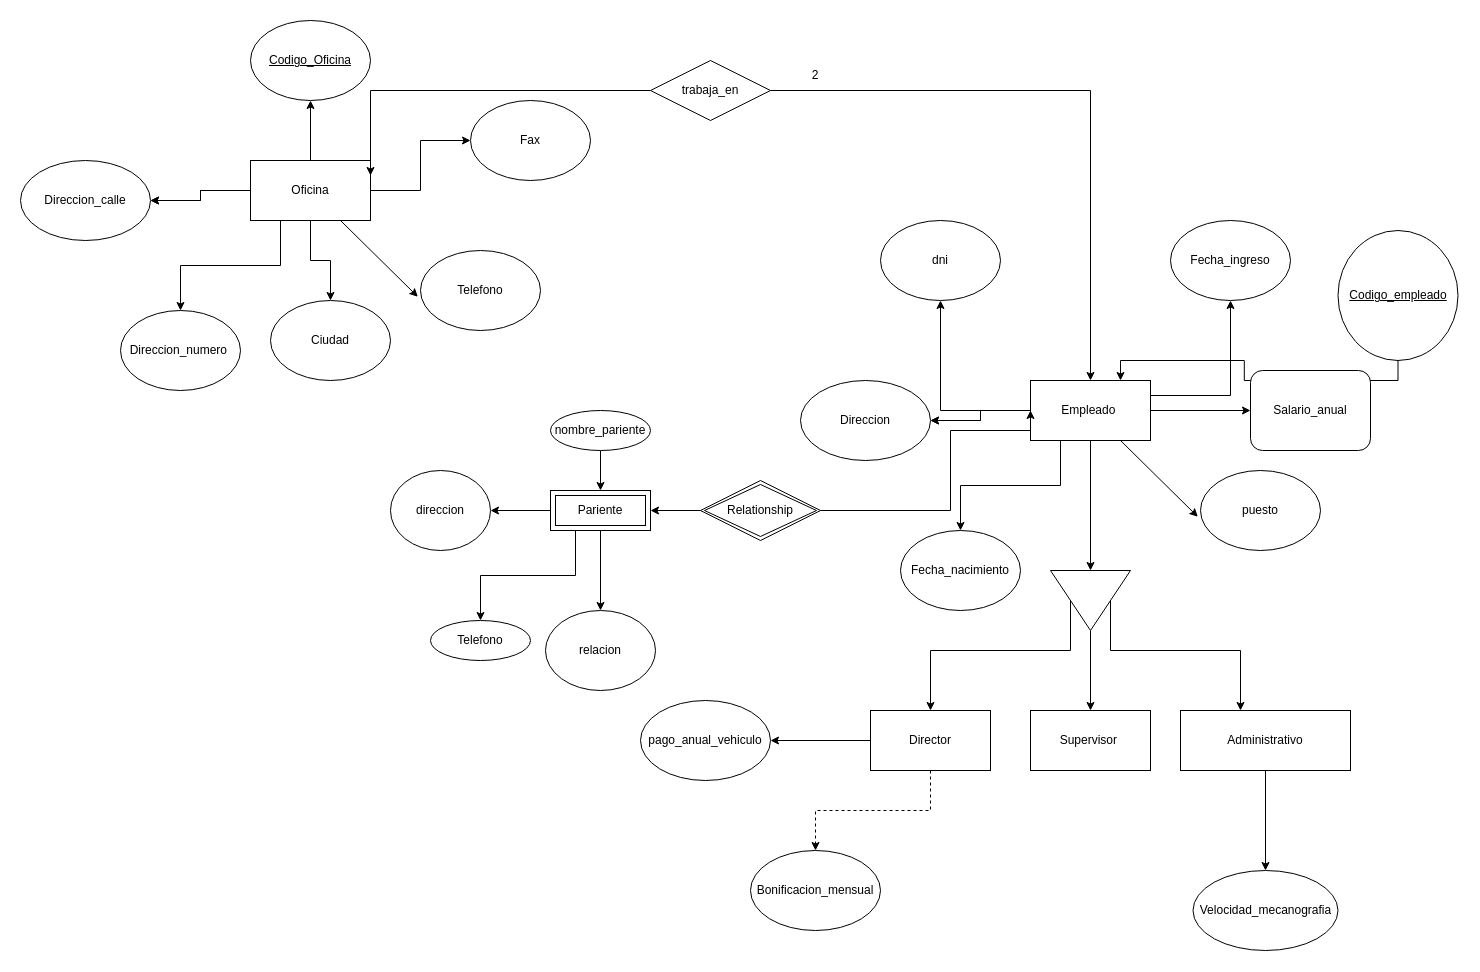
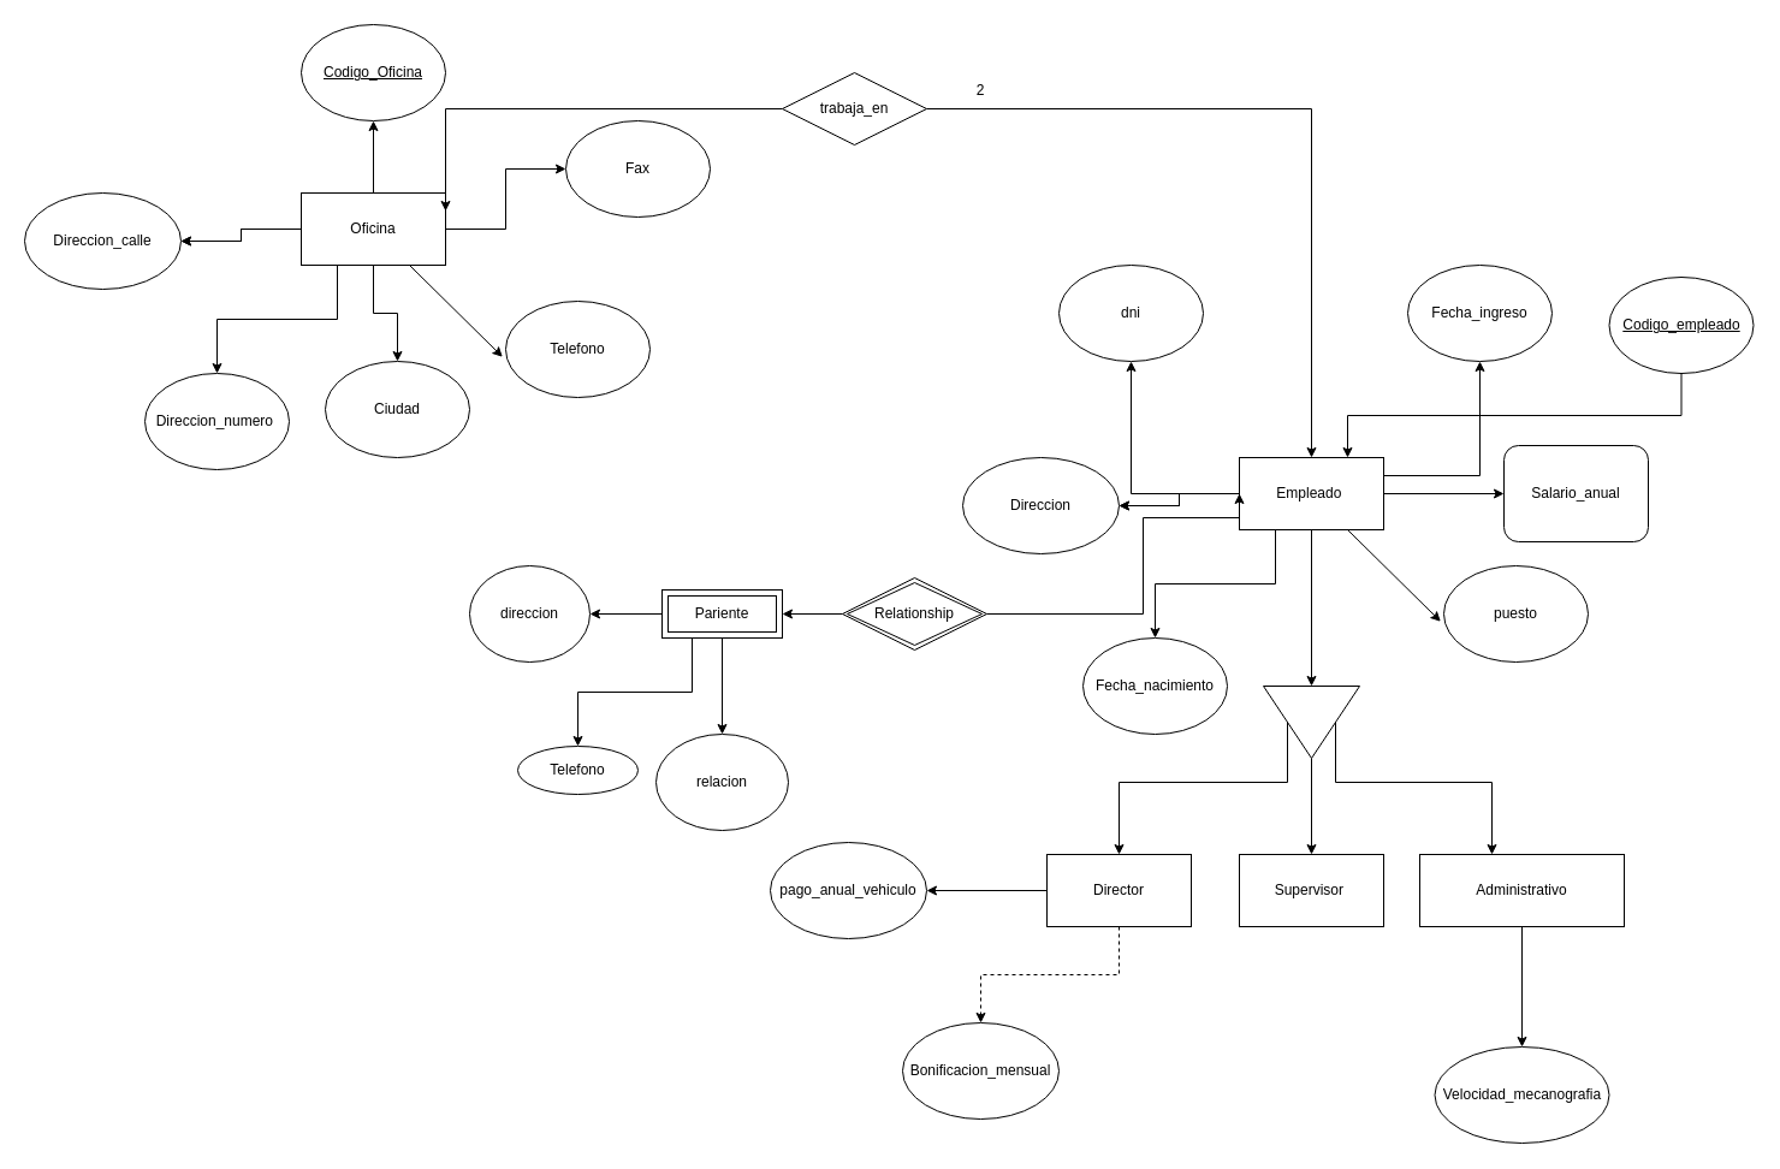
  <mxCell id="0" />
  <mxCell id="1" parent="0" />
  <mxCell id="2" value="" style="edgeStyle=orthogonalEdgeStyle;rounded=0;orthogonalLoop=1;jettySize=auto;html=1;" parent="1" source="8" target="9" edge="1"><mxGeometry relative="1" as="geometry" /></mxCell>
  <mxCell id="3" value="" style="edgeStyle=orthogonalEdgeStyle;rounded=0;orthogonalLoop=1;jettySize=auto;html=1;" parent="1" source="8" target="10" edge="1"><mxGeometry relative="1" as="geometry" /></mxCell>
  <mxCell id="4" value="" style="edgeStyle=orthogonalEdgeStyle;rounded=0;orthogonalLoop=1;jettySize=auto;html=1;" parent="1" source="8" target="10" edge="1"><mxGeometry relative="1" as="geometry" /></mxCell>
  <mxCell id="5" style="edgeStyle=orthogonalEdgeStyle;rounded=0;orthogonalLoop=1;jettySize=auto;html=1;exitX=0.25;exitY=1;exitDx=0;exitDy=0;entryX=0.5;entryY=0;entryDx=0;entryDy=0;" parent="1" source="8" target="11" edge="1"><mxGeometry relative="1" as="geometry"><mxPoint x="210" y="310" as="targetPoint" /></mxGeometry></mxCell>
  <mxCell id="6" value="" style="edgeStyle=orthogonalEdgeStyle;rounded=0;orthogonalLoop=1;jettySize=auto;html=1;" parent="1" source="8" target="12" edge="1"><mxGeometry relative="1" as="geometry" /></mxCell>
  <mxCell id="7" value="" style="edgeStyle=orthogonalEdgeStyle;rounded=0;orthogonalLoop=1;jettySize=auto;html=1;" parent="1" source="8" target="15" edge="1"><mxGeometry relative="1" as="geometry" /></mxCell>
  <mxCell id="8" value="Oficina" style="rounded=0;whiteSpace=wrap;html=1;" parent="1" vertex="1"><mxGeometry x="250" y="160" width="120" height="60" as="geometry" /></mxCell>
  <mxCell id="9" value="&lt;font style=&quot;color: light-dark(rgb(0, 0, 0), rgb(255, 255, 255));&quot;&gt;&lt;u&gt;Codigo_Oficina&lt;/u&gt;&lt;/font&gt;" style="ellipse;whiteSpace=wrap;html=1;" parent="1" vertex="1"><mxGeometry x="250" y="20" width="120" height="80" as="geometry" /></mxCell>
  <mxCell id="10" value="Direccion_calle" style="ellipse;whiteSpace=wrap;html=1;rounded=0;" parent="1" vertex="1"><mxGeometry x="20" y="160" width="130" height="80" as="geometry" /></mxCell>
  <mxCell id="11" value="Direccion_numero&amp;nbsp;" style="ellipse;whiteSpace=wrap;html=1;" parent="1" vertex="1"><mxGeometry x="120" y="310" width="120" height="80" as="geometry" /></mxCell>
  <mxCell id="12" value="Ciudad" style="ellipse;whiteSpace=wrap;html=1;rounded=0;" parent="1" vertex="1"><mxGeometry x="270" y="300" width="120" height="80" as="geometry" /></mxCell>
  <mxCell id="13" value="" style="endArrow=classic;html=1;rounded=0;exitX=0.75;exitY=1;exitDx=0;exitDy=0;entryX=-0.022;entryY=0.579;entryDx=0;entryDy=0;entryPerimeter=0;" parent="1" source="8" target="14" edge="1"><mxGeometry width="50" height="50" relative="1" as="geometry"><mxPoint x="300" y="240" as="sourcePoint" /><mxPoint x="410" y="280" as="targetPoint" /></mxGeometry></mxCell>
  <mxCell id="14" value="Telefono" style="ellipse;whiteSpace=wrap;html=1;" parent="1" vertex="1"><mxGeometry x="420" y="250" width="120" height="80" as="geometry" /></mxCell>
  <mxCell id="15" value="Fax" style="ellipse;whiteSpace=wrap;html=1;rounded=0;" parent="1" vertex="1"><mxGeometry x="470" y="100" width="120" height="80" as="geometry" /></mxCell>
  <mxCell id="16" value="" style="edgeStyle=orthogonalEdgeStyle;rounded=0;orthogonalLoop=1;jettySize=auto;html=1;" parent="1" source="23" target="26" edge="1"><mxGeometry relative="1" as="geometry" /></mxCell>
  <mxCell id="17" value="" style="edgeStyle=orthogonalEdgeStyle;rounded=0;orthogonalLoop=1;jettySize=auto;html=1;" parent="1" source="23" target="26" edge="1"><mxGeometry relative="1" as="geometry" /></mxCell>
  <mxCell id="18" style="edgeStyle=orthogonalEdgeStyle;rounded=0;orthogonalLoop=1;jettySize=auto;html=1;exitX=0.25;exitY=1;exitDx=0;exitDy=0;entryX=0.5;entryY=0;entryDx=0;entryDy=0;" parent="1" source="23" target="27" edge="1"><mxGeometry relative="1" as="geometry"><mxPoint x="990" y="530" as="targetPoint" /></mxGeometry></mxCell>
  <mxCell id="19" value="" style="edgeStyle=orthogonalEdgeStyle;rounded=0;orthogonalLoop=1;jettySize=auto;html=1;" parent="1" source="23" target="28" edge="1"><mxGeometry relative="1" as="geometry" /></mxCell>
  <mxCell id="20" value="" style="edgeStyle=orthogonalEdgeStyle;rounded=0;orthogonalLoop=1;jettySize=auto;html=1;" parent="1" source="23" target="31" edge="1"><mxGeometry relative="1" as="geometry" /></mxCell>
  <mxCell id="21" style="edgeStyle=orthogonalEdgeStyle;rounded=0;orthogonalLoop=1;jettySize=auto;html=1;exitX=1;exitY=0.25;exitDx=0;exitDy=0;entryX=0.5;entryY=1;entryDx=0;entryDy=0;" parent="1" source="23" target="32" edge="1"><mxGeometry relative="1" as="geometry"><mxPoint x="1220" y="320" as="targetPoint" /></mxGeometry></mxCell>
  <mxCell id="22" value="" style="edgeStyle=orthogonalEdgeStyle;rounded=0;orthogonalLoop=1;jettySize=auto;html=1;entryX=0;entryY=0.5;entryDx=0;entryDy=0;" parent="1" source="23" target="36" edge="1"><mxGeometry relative="1" as="geometry" /></mxCell>
  <mxCell id="23" value="Empleado&amp;nbsp;" style="rounded=0;whiteSpace=wrap;html=1;" parent="1" vertex="1"><mxGeometry x="1030" y="380" width="120" height="60" as="geometry" /></mxCell>
  <mxCell id="24" style="edgeStyle=orthogonalEdgeStyle;rounded=0;orthogonalLoop=1;jettySize=auto;html=1;exitX=0.5;exitY=1;exitDx=0;exitDy=0;entryX=0.75;entryY=0;entryDx=0;entryDy=0;" parent="1" source="25" target="23" edge="1"><mxGeometry relative="1" as="geometry" /></mxCell>
- <mxCell id="25" value="&lt;font style=&quot;color: light-dark(rgb(0, 0, 0), rgb(255, 255, 255));&quot;&gt;&lt;u&gt;Codigo_empleado&lt;/u&gt;&lt;/font&gt;" style="ellipse;whiteSpace=wrap;html=1;" parent="1" vertex="1"><mxGeometry x="1337.5" y="230" width="120" height="130" as="geometry" /></mxCell>
+ <mxCell id="25" value="&lt;font style=&quot;color: light-dark(rgb(0, 0, 0), rgb(255, 255, 255));&quot;&gt;&lt;u&gt;Codigo_empleado&lt;/u&gt;&lt;/font&gt;" style="ellipse;whiteSpace=wrap;html=1;" parent="1" vertex="1"><mxGeometry x="1337.5" y="230" width="120" height="80" as="geometry" /></mxCell>
  <mxCell id="26" value="Direccion" style="ellipse;whiteSpace=wrap;html=1;rounded=0;" parent="1" vertex="1"><mxGeometry x="800" y="380" width="130" height="80" as="geometry" /></mxCell>
  <mxCell id="27" value="Fecha_nacimiento" style="ellipse;whiteSpace=wrap;html=1;" parent="1" vertex="1"><mxGeometry x="900" y="530" width="120" height="80" as="geometry" /></mxCell>
  <mxCell id="28" value="dni" style="ellipse;whiteSpace=wrap;html=1;rounded=0;" parent="1" vertex="1"><mxGeometry x="880" y="220" width="120" height="80" as="geometry" /></mxCell>
  <mxCell id="29" value="" style="endArrow=classic;html=1;rounded=0;exitX=0.75;exitY=1;exitDx=0;exitDy=0;entryX=-0.022;entryY=0.579;entryDx=0;entryDy=0;entryPerimeter=0;" parent="1" source="23" target="30" edge="1"><mxGeometry width="50" height="50" relative="1" as="geometry"><mxPoint x="1080" y="460" as="sourcePoint" /><mxPoint x="1190" y="500" as="targetPoint" /></mxGeometry></mxCell>
  <mxCell id="30" value="puesto" style="ellipse;whiteSpace=wrap;html=1;" parent="1" vertex="1"><mxGeometry x="1200" y="470" width="120" height="80" as="geometry" /></mxCell>
  <mxCell id="31" value="Salario_anual" style="whiteSpace=wrap;html=1;rounded=1;" parent="1" vertex="1"><mxGeometry x="1250" y="370" width="120" height="80" as="geometry" /></mxCell>
  <mxCell id="32" value="Fecha_ingreso" style="ellipse;whiteSpace=wrap;html=1;" parent="1" vertex="1"><mxGeometry x="1170" y="220" width="120" height="80" as="geometry" /></mxCell>
  <mxCell id="33" value="" style="edgeStyle=orthogonalEdgeStyle;rounded=0;orthogonalLoop=1;jettySize=auto;html=1;" parent="1" source="36" target="37" edge="1"><mxGeometry relative="1" as="geometry" /></mxCell>
  <mxCell id="34" style="edgeStyle=orthogonalEdgeStyle;rounded=0;orthogonalLoop=1;jettySize=auto;html=1;exitX=0.5;exitY=1;exitDx=0;exitDy=0;entryX=0.5;entryY=0;entryDx=0;entryDy=0;" parent="1" source="36" target="40" edge="1"><mxGeometry relative="1" as="geometry"><mxPoint x="920" y="790" as="targetPoint" /><Array as="points"><mxPoint x="1070" y="650" /><mxPoint x="930" y="650" /></Array></mxGeometry></mxCell>
  <mxCell id="35" style="edgeStyle=orthogonalEdgeStyle;rounded=0;orthogonalLoop=1;jettySize=auto;html=1;exitX=0.5;exitY=0;exitDx=0;exitDy=0;" parent="1" source="36" target="42" edge="1"><mxGeometry relative="1" as="geometry"><mxPoint x="1240" y="710" as="targetPoint" /><Array as="points"><mxPoint x="1110" y="650" /><mxPoint x="1240" y="650" /></Array></mxGeometry></mxCell>
  <mxCell id="36" value="" style="triangle;whiteSpace=wrap;html=1;rounded=0;direction=south;" parent="1" vertex="1"><mxGeometry x="1050" y="570" width="80" height="60" as="geometry" /></mxCell>
  <mxCell id="37" value="Supervisor&amp;nbsp;" style="whiteSpace=wrap;html=1;rounded=0;" parent="1" vertex="1"><mxGeometry x="1030" y="710" width="120" height="60" as="geometry" /></mxCell>
  <mxCell id="38" value="" style="edgeStyle=orthogonalEdgeStyle;rounded=0;orthogonalLoop=1;jettySize=auto;html=1;" parent="1" source="40" target="43" edge="1"><mxGeometry relative="1" as="geometry" /></mxCell>
  <mxCell id="39" value="" style="edgeStyle=orthogonalEdgeStyle;rounded=0;orthogonalLoop=1;jettySize=auto;html=1;dashed=1;" parent="1" source="40" target="44" edge="1"><mxGeometry relative="1" as="geometry" /></mxCell>
  <mxCell id="40" value="Director" style="rounded=0;whiteSpace=wrap;html=1;" parent="1" vertex="1"><mxGeometry x="870" y="710" width="120" height="60" as="geometry" /></mxCell>
  <mxCell id="41" value="" style="edgeStyle=orthogonalEdgeStyle;rounded=0;orthogonalLoop=1;jettySize=auto;html=1;" parent="1" source="42" target="45" edge="1"><mxGeometry relative="1" as="geometry" /></mxCell>
  <mxCell id="42" value="Administrativo" style="rounded=0;whiteSpace=wrap;html=1;" parent="1" vertex="1"><mxGeometry x="1180" y="710" width="170" height="60" as="geometry" /></mxCell>
  <mxCell id="43" value="pago_anual_vehiculo" style="ellipse;whiteSpace=wrap;html=1;rounded=0;" parent="1" vertex="1"><mxGeometry x="640" y="700" width="130" height="80" as="geometry" /></mxCell>
  <mxCell id="44" value="Bonificacion_mensual" style="ellipse;whiteSpace=wrap;html=1;rounded=0;" parent="1" vertex="1"><mxGeometry x="750" y="850" width="130" height="80" as="geometry" /></mxCell>
  <mxCell id="45" value="Velocidad_mecanografia" style="ellipse;whiteSpace=wrap;html=1;rounded=0;" parent="1" vertex="1"><mxGeometry x="1192.5" y="870" width="145" height="80" as="geometry" /></mxCell>
  <mxCell id="46" value="" style="edgeStyle=orthogonalEdgeStyle;rounded=0;orthogonalLoop=1;jettySize=auto;html=1;" parent="1" source="49" target="52" edge="1"><mxGeometry relative="1" as="geometry" /></mxCell>
  <mxCell id="47" value="" style="edgeStyle=orthogonalEdgeStyle;rounded=0;orthogonalLoop=1;jettySize=auto;html=1;" parent="1" source="49" target="53" edge="1"><mxGeometry relative="1" as="geometry" /></mxCell>
  <mxCell id="48" style="edgeStyle=orthogonalEdgeStyle;rounded=0;orthogonalLoop=1;jettySize=auto;html=1;exitX=0.25;exitY=1;exitDx=0;exitDy=0;entryX=0.5;entryY=0;entryDx=0;entryDy=0;" parent="1" source="49" target="54" edge="1"><mxGeometry relative="1" as="geometry"><mxPoint x="730" y="620" as="targetPoint" /></mxGeometry></mxCell>
  <mxCell id="49" value="Pariente" style="shape=ext;margin=3;double=1;whiteSpace=wrap;html=1;align=center;" parent="1" vertex="1"><mxGeometry x="550" y="490" width="100" height="40" as="geometry" /></mxCell>
- <mxCell id="50" value="" style="edgeStyle=orthogonalEdgeStyle;rounded=0;orthogonalLoop=1;jettySize=auto;html=1;" parent="1" source="51" target="49" edge="1"><mxGeometry relative="1" as="geometry" /></mxCell>
- <mxCell id="51" value="nombre_pariente" style="ellipse;whiteSpace=wrap;html=1;align=center;" parent="1" vertex="1"><mxGeometry x="550" y="410" width="100" height="40" as="geometry" /></mxCell>
  <mxCell id="52" value="relacion" style="ellipse;whiteSpace=wrap;html=1;" parent="1" vertex="1"><mxGeometry x="545" y="610" width="110" height="80" as="geometry" /></mxCell>
  <mxCell id="53" value="direccion" style="ellipse;whiteSpace=wrap;html=1;" parent="1" vertex="1"><mxGeometry x="390" y="470" width="100" height="80" as="geometry" /></mxCell>
  <mxCell id="54" value="Telefono" style="ellipse;whiteSpace=wrap;html=1;align=center;" parent="1" vertex="1"><mxGeometry x="430" y="620" width="100" height="40" as="geometry" /></mxCell>
  <mxCell id="55" value="" style="edgeStyle=orthogonalEdgeStyle;rounded=0;orthogonalLoop=1;jettySize=auto;html=1;" parent="1" source="57" target="49" edge="1"><mxGeometry relative="1" as="geometry" /></mxCell>
  <mxCell id="56" style="edgeStyle=orthogonalEdgeStyle;rounded=0;orthogonalLoop=1;jettySize=auto;html=1;exitX=1;exitY=0.5;exitDx=0;exitDy=0;entryX=0;entryY=0.5;entryDx=0;entryDy=0;" parent="1" source="57" target="23" edge="1"><mxGeometry relative="1" as="geometry"><Array as="points"><mxPoint x="950" y="510" /><mxPoint x="950" y="430" /><mxPoint x="1030" y="430" /></Array></mxGeometry></mxCell>
  <mxCell id="57" value="Relationship" style="shape=rhombus;double=1;perimeter=rhombusPerimeter;whiteSpace=wrap;html=1;align=center;" parent="1" vertex="1"><mxGeometry x="700" y="480" width="120" height="60" as="geometry" /></mxCell>
  <mxCell id="58" style="edgeStyle=orthogonalEdgeStyle;rounded=0;orthogonalLoop=1;jettySize=auto;html=1;entryX=1;entryY=0.25;entryDx=0;entryDy=0;" parent="1" source="60" target="8" edge="1"><mxGeometry relative="1" as="geometry"><Array as="points"><mxPoint x="370" y="90" /></Array></mxGeometry></mxCell>
  <mxCell id="59" style="edgeStyle=orthogonalEdgeStyle;rounded=0;orthogonalLoop=1;jettySize=auto;html=1;exitX=1;exitY=0.5;exitDx=0;exitDy=0;" parent="1" source="60" target="23" edge="1"><mxGeometry relative="1" as="geometry" /></mxCell>
  <mxCell id="60" value="trabaja_en" style="shape=rhombus;perimeter=rhombusPerimeter;whiteSpace=wrap;html=1;align=center;" parent="1" vertex="1"><mxGeometry x="650" y="60" width="120" height="60" as="geometry" /></mxCell>
  <mxCell id="61" value="2" style="text;html=1;align=center;verticalAlign=middle;whiteSpace=wrap;rounded=0;" parent="1" vertex="1"><mxGeometry x="785" y="60" width="60" height="30" as="geometry" /></mxCell>
